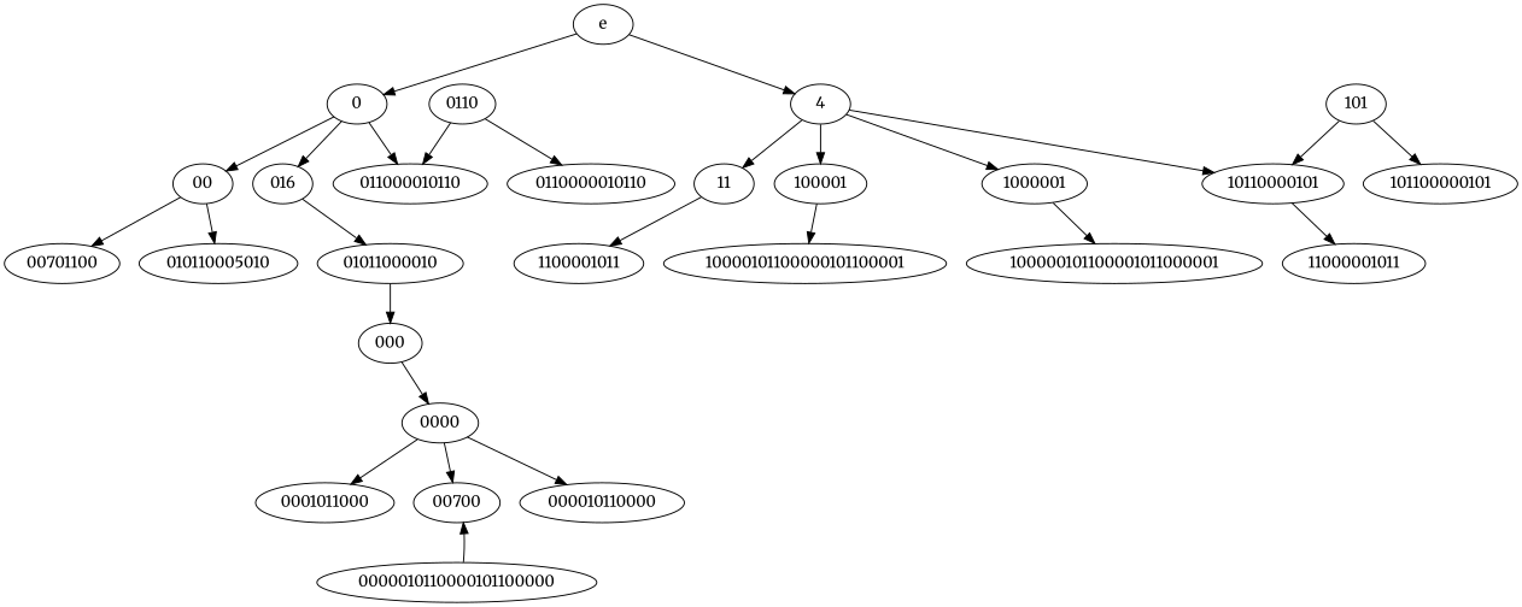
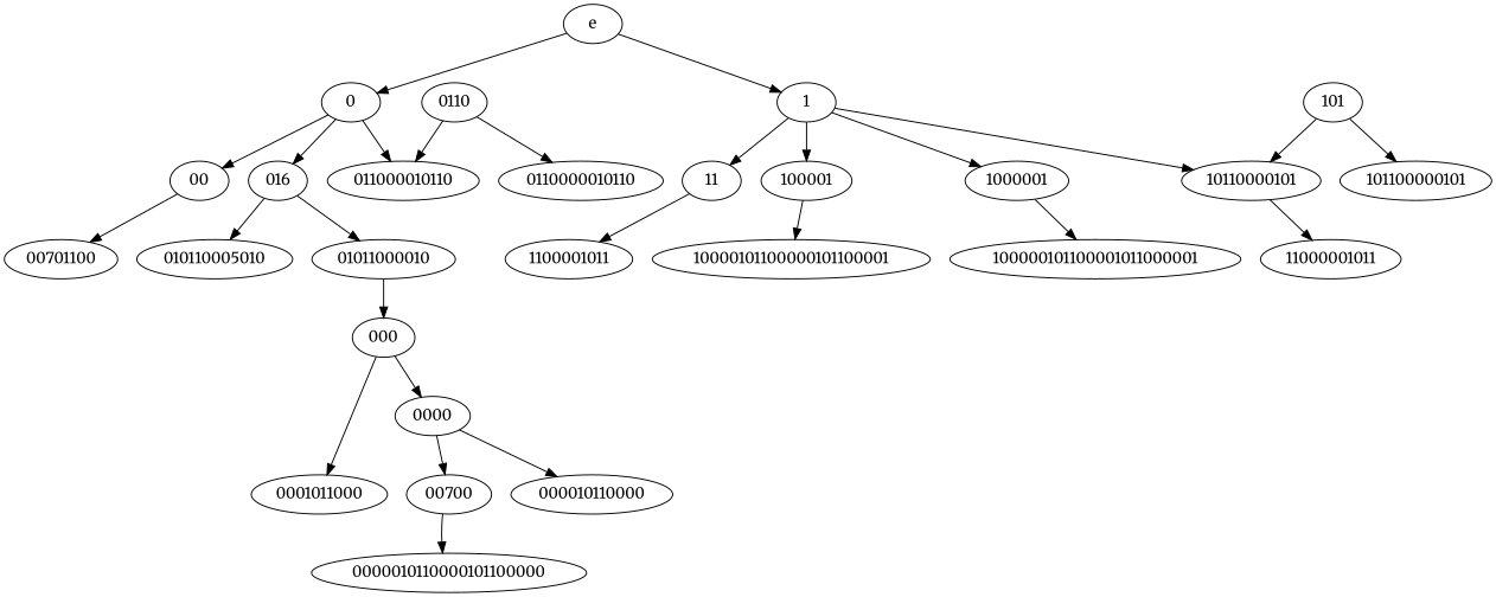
  digraph {
    fontname=Merriweather
    node [fontname=Merriweather]
    edge [fontname=Merriweather]
    e
    0
-   1 [label=4]
+   1
    00
    n5 [label=016]
    011000010110
    11
    100001
    1000001
    10110000101
    n11 [label=00701100]
    01011000010
    n13 [label=010110005010]
    0110
    0110000010110
    1100001011
    101
    101100000101
    10000101100000101100001
    100000101100001011000001
    000
    0000
    0001011000
    n24 [label=00700]
    000010110000
    0000010110000101100000
    11000001011
    e -> 0
    e -> 1
    0 -> 00
    0 -> n5
    0 -> 011000010110
    1 -> 11
    1 -> 100001
    1 -> 1000001
    1 -> 10110000101
    00 -> n11
    n5 -> 01011000010
-   00 -> n13
+   n5 -> n13
    11 -> 1100001011
    100001 -> 10000101100000101100001
    1000001 -> 100000101100001011000001
    10110000101 -> 11000001011
    01011000010 -> 000
    0110 -> 011000010110
    0110 -> 0110000010110
    101 -> 10110000101
    101 -> 101100000101
    000 -> 0000
-   0000 -> 0001011000
+   000 -> 0001011000
    0000 -> n24
    0000 -> 000010110000
-   0000010110000101100000 -> n24
+   n24 -> 0000010110000101100000
  }
